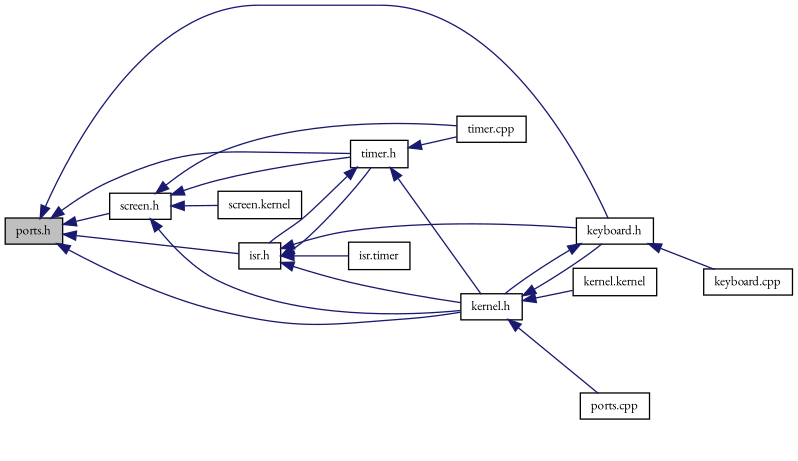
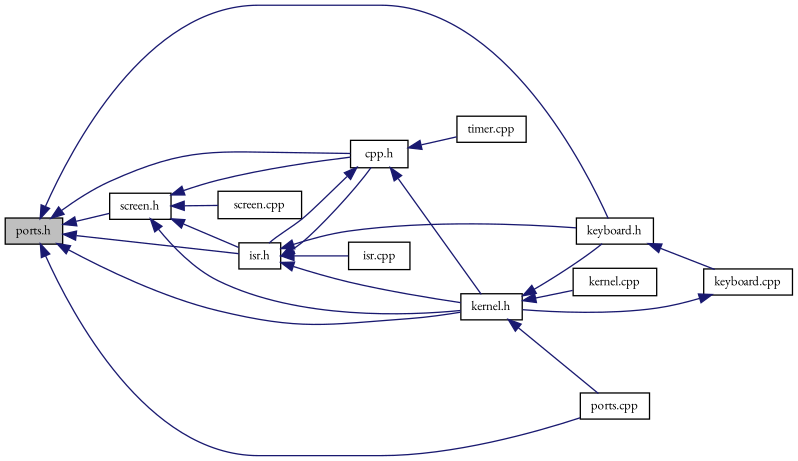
  digraph {
    fontname="EB Garamond"
    rankdir=LR
    node [color=black fillcolor=white fontname="EB Garamond" fontsize=10 shape=record style=filled]
    edge [color=midnightblue dir=back fontname="EB Garamond" fontsize=10 labelfontname=Helvetica labelfontsize=10 style=solid]
    n1 [fillcolor=grey75 fontcolor=black height=0.2 label="ports.h" width=0.4]
    n2 [height=0.2 label="screen.h" width=0.4]
    n3 [height=0.2 label="isr.h" width=0.4]
    n4 [height=0.2 label="kernel.h" width=0.4]
-   n5 [height=0.2 label="timer.h" width=0.4]
+   n5 [height=0.2 label="cpp.h" width=0.4]
    n6 [height=0.2 label="ports.cpp" width=0.4]
    n7 [height=0.2 label="keyboard.h" width=0.4]
-   n8 [height=0.2 label="screen.kernel" width=0.4]
-   n9 [height=0.2 label="isr.timer" width=0.4]
-   n10 [height=0.2 label="kernel.kernel" width=0.4]
+   n8 [height=0.2 label="screen.cpp" width=0.4]
+   n9 [height=0.2 label="isr.cpp" width=0.4]
+   n10 [height=0.2 label="kernel.cpp" width=0.4]
    n11 [height=0.2 label="timer.cpp" width=0.4]
    n12 [height=0.2 label="keyboard.cpp" width=0.4]
    n1 -> n2
    n1 -> n3
    n1 -> n4
    n1 -> n5
+   n1 -> n6
    n1 -> n7
-   n2 -> n11
+   n2 -> n3
    n2 -> n4
    n2 -> n5
    n2 -> n8
    n3 -> n4
    n3 -> n5
    n3 -> n7
    n3 -> n9
    n4 -> n6
    n4 -> n7
    n4 -> n10
    n5 -> n3
    n5 -> n4
    n5 -> n11
-   n7 -> n4
+   n12 -> n4
    n7 -> n12
  }
